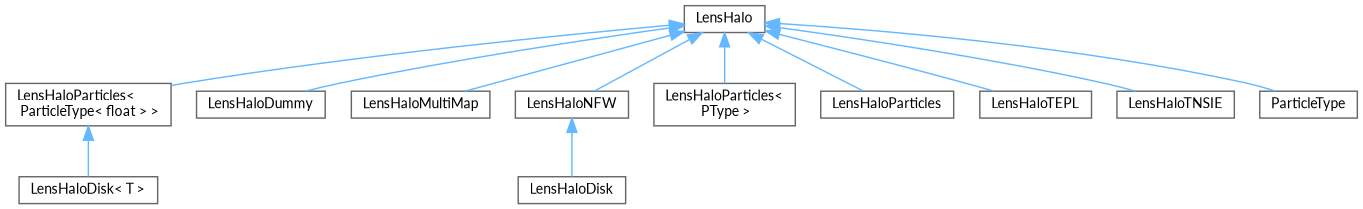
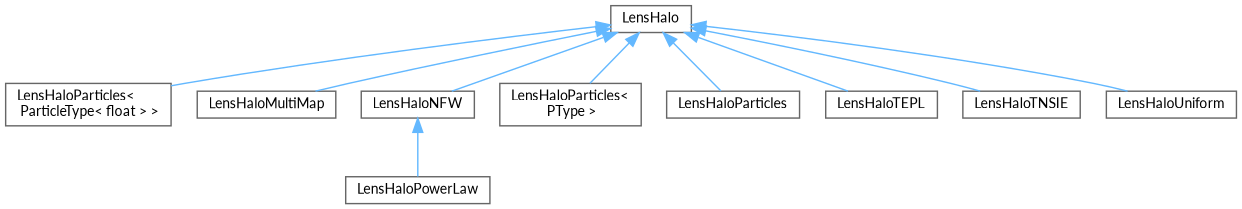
  digraph {
    fontname=Lato
    rankdir=TB
    node [color=grey40 fillcolor=white fontname=Lato fontsize=10 shape=box style=filled]
    edge [color=steelblue1 dir=back fontname=Lato fontsize=10 labelfontname=Helvetica labelfontsize=10 style=solid]
    n1 [height=0.2 label=LensHalo width=0.4]
    n2 [height=0.2 label="LensHaloParticles\<\l ParticleType\< float \> \>" width=0.4]
-   n3 [height=0.2 label=LensHaloDummy width=0.4]
    n4 [height=0.2 label=LensHaloMultiMap width=0.4]
    n5 [height=0.2 label=LensHaloNFW width=0.4]
    n6 [height=0.2 label="LensHaloParticles\<\l PType \>" width=0.4]
    n7 [height=0.2 label=LensHaloParticles width=0.4]
    n8 [height=0.2 label=LensHaloTEPL width=0.4]
    n9 [height=0.2 label=LensHaloTNSIE width=0.4]
-   n10 [height=0.2 label=ParticleType width=0.4]
-   n11 [height=0.2 label="LensHaloDisk\< T \>" width=0.4]
-   n12 [height=0.2 label=LensHaloDisk width=0.4]
+   n10 [height=0.2 label=LensHaloUniform width=0.4]
+   n12 [height=0.2 label=LensHaloPowerLaw width=0.4]
    n1 -> n2
-   n1 -> n3
    n1 -> n4
    n1 -> n5
    n1 -> n6
    n1 -> n7
    n1 -> n8
    n1 -> n9
    n1 -> n10
-   n2 -> n11
    n5 -> n12
  }
